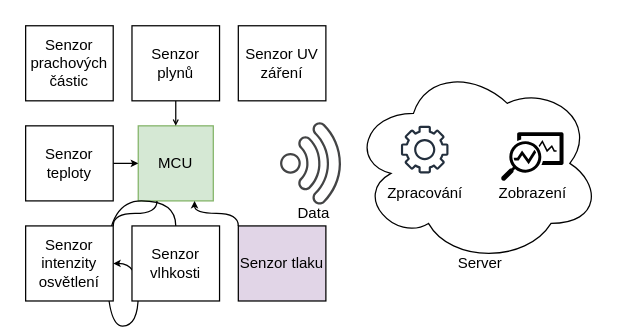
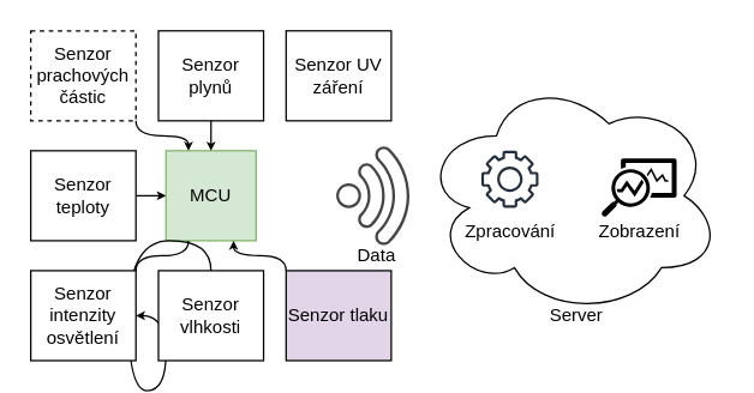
  <mxCell id="0" />
  <mxCell id="1" parent="0" />
  <mxCell id="2" value="MCU" style="rounded=0;whiteSpace=wrap;html=1;fillColor=#d5e8d4;strokeColor=#82b366;" vertex="1" parent="1"><mxGeometry x="110" y="100" width="60" height="60" as="geometry" /></mxCell>
- <mxCell id="4" value="Senzor prachových částic" style="rounded=0;whiteSpace=wrap;html=1;" vertex="1" parent="1"><mxGeometry x="20" y="20" width="70" height="60" as="geometry" /></mxCell>
- <mxCell id="5" style="edgeStyle=orthogonalEdgeStyle;curved=1;rounded=0;orthogonalLoop=1;jettySize=auto;html=1;exitX=0.5;exitY=1;exitDx=0;exitDy=0;entryX=0.5;entryY=0;entryDx=0;entryDy=0;endArrow=open;endFill=1;endSize=3;" edge="1" parent="1" source="6" target="2"><mxGeometry relative="1" as="geometry" /></mxCell>
+ <mxCell id="3" style="edgeStyle=orthogonalEdgeStyle;rounded=0;orthogonalLoop=1;jettySize=auto;html=1;exitX=1;exitY=1;exitDx=0;exitDy=0;entryX=0.25;entryY=0;entryDx=0;entryDy=0;curved=1;endArrow=classic;endFill=1;strokeWidth=1;endSize=3;" edge="1" parent="1" source="4" target="2"><mxGeometry relative="1" as="geometry"><Array as="points"><mxPoint x="90" y="90" /><mxPoint x="125" y="90" /></Array></mxGeometry></mxCell>
+ <mxCell id="4" value="Senzor prachových částic" style="rounded=0;whiteSpace=wrap;html=1;dashed=1;" vertex="1" parent="1"><mxGeometry x="20" y="20" width="70" height="60" as="geometry" /></mxCell>
+ <mxCell id="5" style="edgeStyle=orthogonalEdgeStyle;curved=1;rounded=0;orthogonalLoop=1;jettySize=auto;html=1;exitX=0.5;exitY=1;exitDx=0;exitDy=0;entryX=0.5;entryY=0;entryDx=0;entryDy=0;endArrow=classic;endFill=1;endSize=3;" edge="1" parent="1" source="6" target="2"><mxGeometry relative="1" as="geometry" /></mxCell>
  <mxCell id="6" value="Senzor plynů" style="rounded=0;whiteSpace=wrap;html=1;" vertex="1" parent="1"><mxGeometry x="105" y="20" width="70" height="60" as="geometry" /></mxCell>
  <mxCell id="7" value="Senzor UV záření" style="rounded=0;whiteSpace=wrap;html=1;" vertex="1" parent="1"><mxGeometry x="190" y="20" width="70" height="60" as="geometry" /></mxCell>
  <mxCell id="8" style="edgeStyle=orthogonalEdgeStyle;curved=1;rounded=0;orthogonalLoop=1;jettySize=auto;html=1;exitX=1;exitY=0.5;exitDx=0;exitDy=0;entryX=0;entryY=0.5;entryDx=0;entryDy=0;endArrow=classic;endFill=1;endSize=3;strokeWidth=1;" edge="1" parent="1" source="9" target="2"><mxGeometry relative="1" as="geometry" /></mxCell>
  <mxCell id="9" value="Senzor teploty" style="rounded=0;whiteSpace=wrap;html=1;" vertex="1" parent="1"><mxGeometry x="20" y="100" width="70" height="60" as="geometry" /></mxCell>
  <mxCell id="10" style="edgeStyle=orthogonalEdgeStyle;curved=1;rounded=0;orthogonalLoop=1;jettySize=auto;html=1;exitX=0.5;exitY=0;exitDx=0;exitDy=0;endArrow=classic;endFill=1;endSize=3;strokeWidth=1;" edge="1" parent="1" source="11" target="13"><mxGeometry relative="1" as="geometry" /></mxCell>
  <mxCell id="11" value="Senzor vlhkosti" style="rounded=0;whiteSpace=wrap;html=1;" vertex="1" parent="1"><mxGeometry x="105" y="180" width="70" height="60" as="geometry" /></mxCell>
  <mxCell id="12" style="edgeStyle=orthogonalEdgeStyle;curved=1;rounded=0;orthogonalLoop=1;jettySize=auto;html=1;exitX=1;exitY=0;exitDx=0;exitDy=0;entryX=0.25;entryY=1;entryDx=0;entryDy=0;endArrow=none;endFill=1;endSize=3;strokeWidth=1;" edge="1" parent="1" source="13" target="2"><mxGeometry relative="1" as="geometry"><Array as="points"><mxPoint x="90" y="170" /><mxPoint x="125" y="170" /></Array></mxGeometry></mxCell>
  <mxCell id="13" value="Senzor intenzity osvětlení" style="rounded=0;whiteSpace=wrap;html=1;" vertex="1" parent="1"><mxGeometry x="20" y="180" width="70" height="60" as="geometry" /></mxCell>
  <mxCell id="14" style="edgeStyle=orthogonalEdgeStyle;curved=1;rounded=0;orthogonalLoop=1;jettySize=auto;html=1;exitX=0;exitY=0;exitDx=0;exitDy=0;entryX=0.75;entryY=1;entryDx=0;entryDy=0;endArrow=classic;endFill=1;endSize=3;strokeWidth=1;" edge="1" parent="1" source="15" target="2"><mxGeometry relative="1" as="geometry"><Array as="points"><mxPoint x="190" y="170" /><mxPoint x="155" y="170" /></Array></mxGeometry></mxCell>
  <mxCell id="15" value="Senzor tlaku" style="rounded=0;whiteSpace=wrap;html=1;fillColor=#e1d5e7;" vertex="1" parent="1"><mxGeometry x="190" y="180" width="70" height="60" as="geometry" /></mxCell>
  <mxCell id="16" value="" style="sketch=0;pointerEvents=1;shadow=0;dashed=0;html=1;strokeColor=none;fillColor=#434445;aspect=fixed;labelPosition=center;verticalLabelPosition=bottom;verticalAlign=top;align=center;outlineConnect=0;shape=mxgraph.vvd.wi_fi;rotation=45;" vertex="1" parent="1"><mxGeometry x="230" y="105" width="50" height="50" as="geometry" /></mxCell>
  <mxCell id="17" value="Data" style="text;html=1;align=center;verticalAlign=middle;resizable=0;points=[];autosize=1;strokeColor=none;fillColor=none;" vertex="1" parent="1"><mxGeometry x="230" y="160" width="40" height="20" as="geometry" /></mxCell>
  <mxCell id="18" value="" style="group" vertex="1" connectable="0" parent="1"><mxGeometry x="280" y="50" width="200" height="170" as="geometry" /></mxCell>
  <mxCell id="19" value="" style="ellipse;shape=cloud;whiteSpace=wrap;html=1;" vertex="1" parent="18"><mxGeometry width="200" height="160" as="geometry" /></mxCell>
  <mxCell id="20" value="" style="sketch=0;outlineConnect=0;fontColor=#232F3E;gradientColor=none;fillColor=#232F3D;strokeColor=none;dashed=0;verticalLabelPosition=bottom;verticalAlign=top;align=center;html=1;fontSize=12;fontStyle=0;aspect=fixed;pointerEvents=1;shape=mxgraph.aws4.gear;" vertex="1" parent="18"><mxGeometry x="40" y="50" width="38" height="38" as="geometry" /></mxCell>
  <mxCell id="21" value="" style="sketch=0;aspect=fixed;pointerEvents=1;shadow=0;dashed=0;html=1;strokeColor=none;labelPosition=center;verticalLabelPosition=bottom;verticalAlign=top;align=center;fillColor=#000000;shape=mxgraph.mscae.enterprise.monitor_running_apps" vertex="1" parent="18"><mxGeometry x="120" y="55" width="50" height="39" as="geometry" /></mxCell>
  <mxCell id="22" value="Zpracování" style="text;html=1;align=center;verticalAlign=middle;resizable=0;points=[];autosize=1;strokeColor=none;fillColor=none;" vertex="1" parent="18"><mxGeometry x="19" y="94" width="80" height="20" as="geometry" /></mxCell>
  <mxCell id="23" value="Zobrazení" style="text;html=1;align=center;verticalAlign=middle;resizable=0;points=[];autosize=1;strokeColor=none;fillColor=none;" vertex="1" parent="18"><mxGeometry x="110" y="94" width="70" height="20" as="geometry" /></mxCell>
  <mxCell id="24" value="Server" style="text;html=1;align=center;verticalAlign=middle;resizable=0;points=[];autosize=1;strokeColor=none;fillColor=none;" vertex="1" parent="18"><mxGeometry x="78" y="150" width="50" height="20" as="geometry" /></mxCell>
